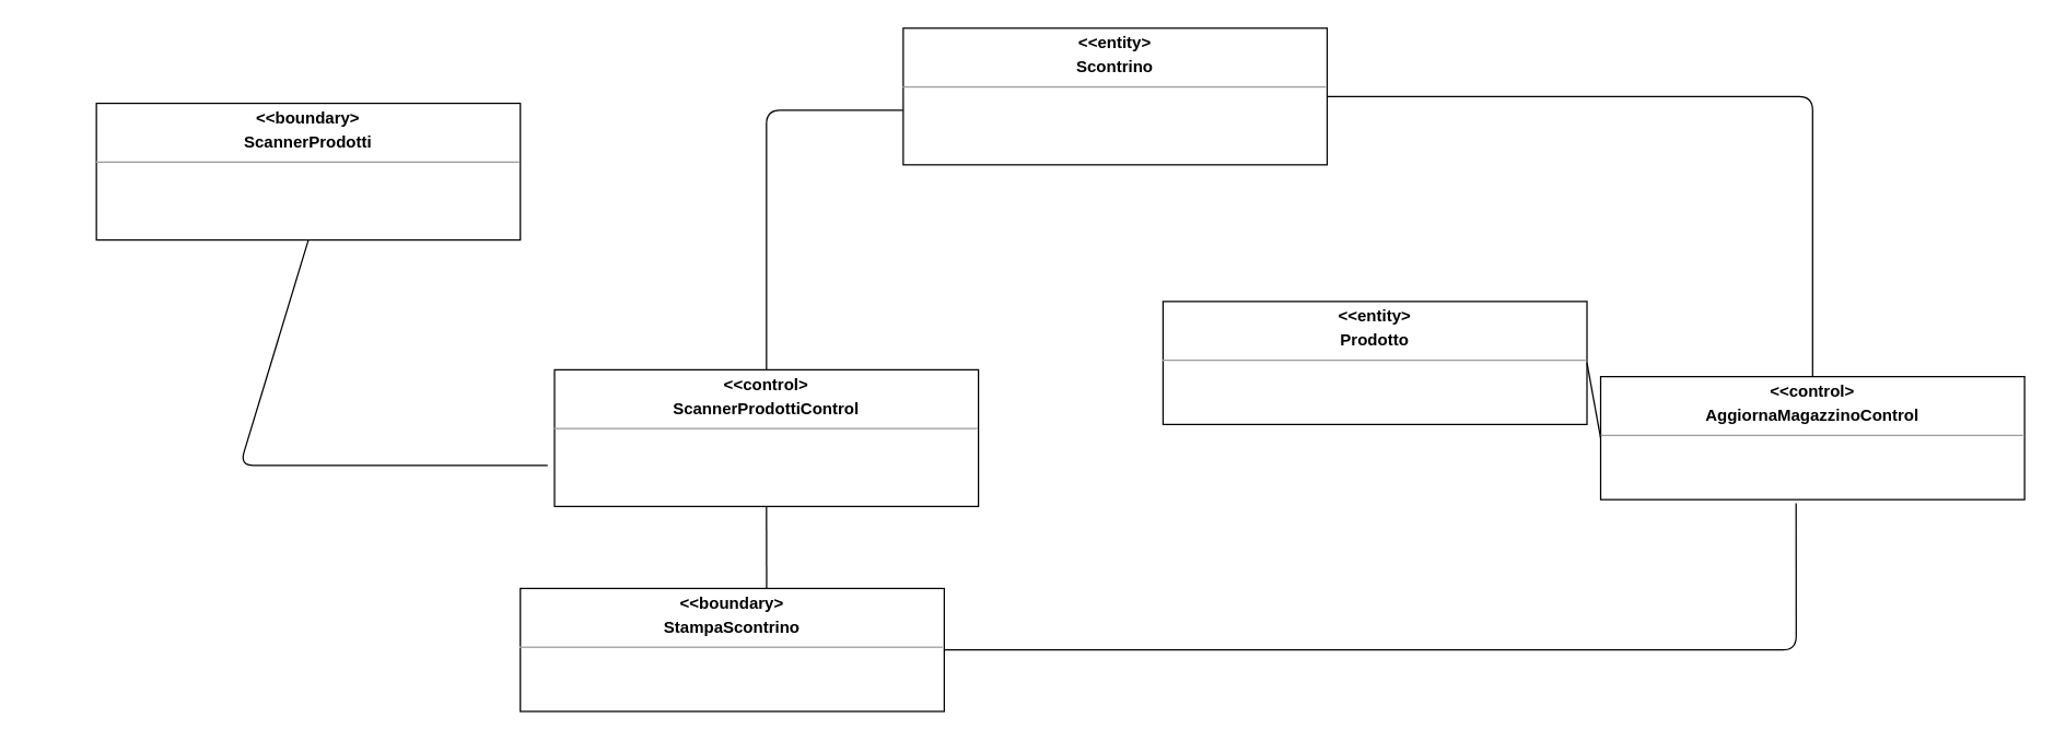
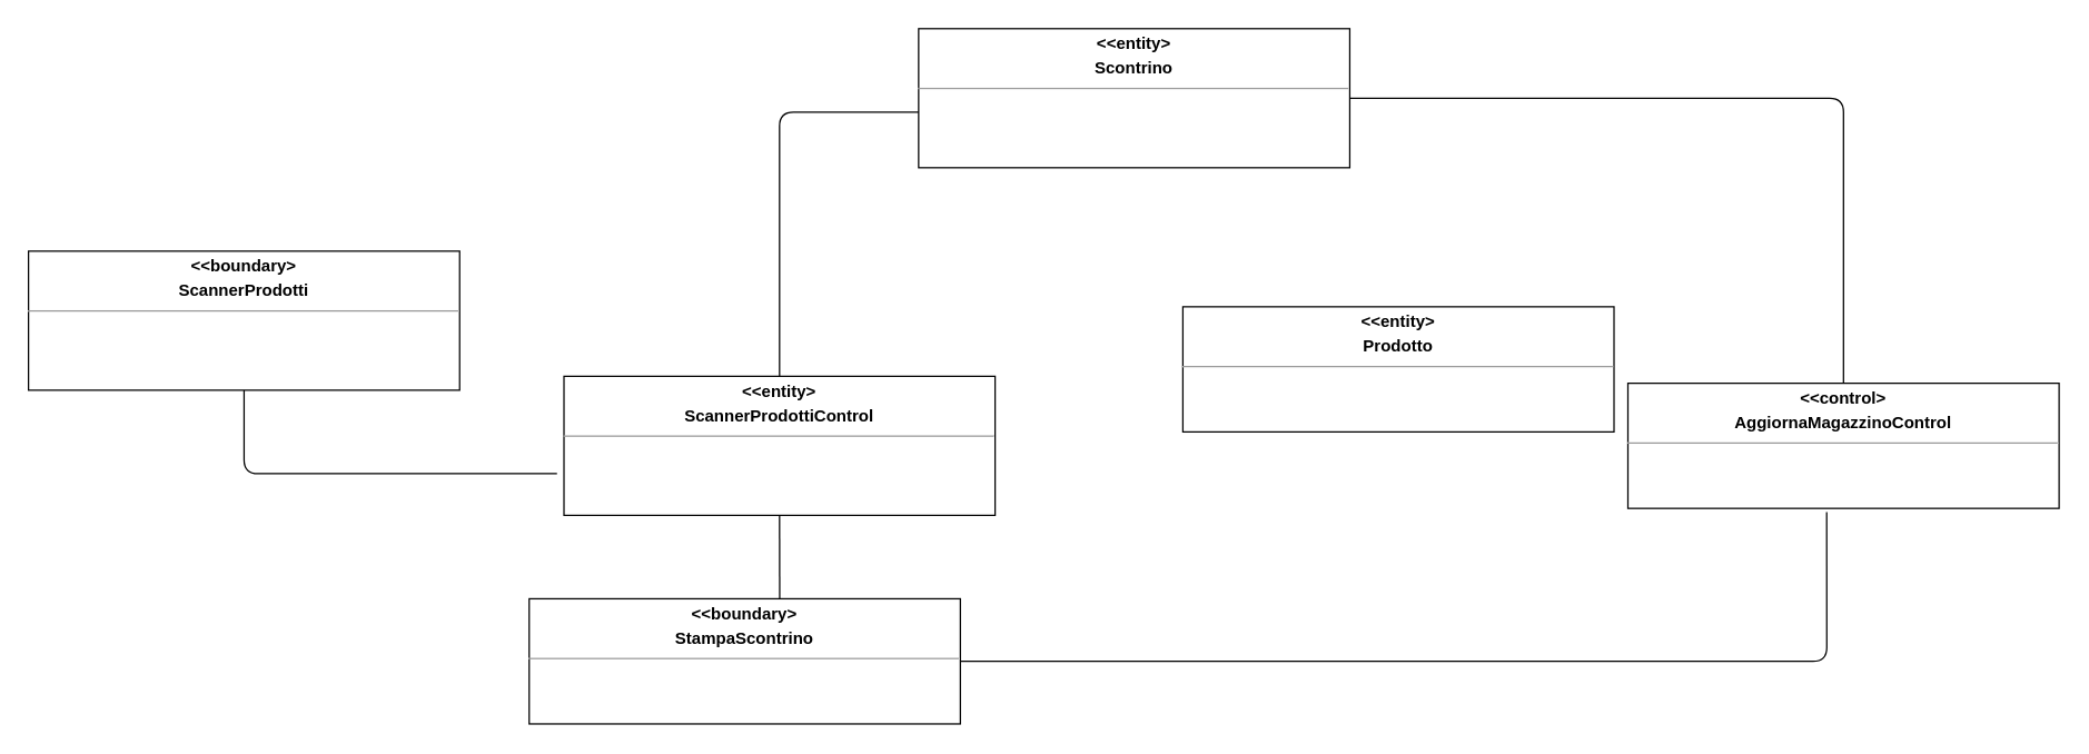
  <mxCell id="0" />
  <mxCell id="1" parent="0" />
  <mxCell id="2" value="&lt;p style=&quot;margin: 0px ; margin-top: 4px ; text-align: center&quot;&gt;&lt;b&gt;&amp;lt;&amp;lt;entity&amp;gt;&lt;/b&gt;&lt;/p&gt;&lt;p style=&quot;margin: 0px ; margin-top: 4px ; text-align: center&quot;&gt;&lt;b&gt;Scontrino&lt;/b&gt;&lt;/p&gt;&lt;hr size=&quot;1&quot;&gt;&lt;p style=&quot;margin: 0px ; margin-left: 4px&quot;&gt;&lt;br&gt;&lt;/p&gt;" style="verticalAlign=top;align=left;overflow=fill;fontSize=12;fontFamily=Helvetica;html=1;rounded=0;shadow=0;comic=0;labelBackgroundColor=none;strokeWidth=1" parent="1" vertex="1"><mxGeometry x="660" y="20" width="310" height="100" as="geometry" /></mxCell>
- <mxCell id="3" value="&lt;p style=&quot;margin: 0px ; margin-top: 4px ; text-align: center&quot;&gt;&lt;b&gt;&amp;lt;&amp;lt;boundary&amp;gt;&lt;/b&gt;&lt;/p&gt;&lt;p style=&quot;margin: 0px ; margin-top: 4px ; text-align: center&quot;&gt;&lt;b&gt;ScannerProdotti&lt;/b&gt;&lt;/p&gt;&lt;hr size=&quot;1&quot;&gt;&lt;p style=&quot;margin: 0px ; margin-left: 4px&quot;&gt;&lt;br&gt;&lt;/p&gt;" style="verticalAlign=top;align=left;overflow=fill;fontSize=12;fontFamily=Helvetica;html=1;rounded=0;shadow=0;comic=0;labelBackgroundColor=none;strokeWidth=1" parent="1" vertex="1"><mxGeometry x="70" y="75" width="310" height="100" as="geometry" /></mxCell>
- <mxCell id="4" value="&lt;p style=&quot;margin: 0px ; margin-top: 4px ; text-align: center&quot;&gt;&lt;b&gt;&amp;lt;&amp;lt;control&amp;gt;&lt;/b&gt;&lt;/p&gt;&lt;p style=&quot;margin: 0px ; margin-top: 4px ; text-align: center&quot;&gt;&lt;b&gt;ScannerProdottiControl&lt;/b&gt;&lt;/p&gt;&lt;hr size=&quot;1&quot;&gt;&lt;p style=&quot;margin: 0px ; margin-left: 4px&quot;&gt;&lt;br&gt;&lt;/p&gt;" style="verticalAlign=top;align=left;overflow=fill;fontSize=12;fontFamily=Helvetica;html=1;rounded=0;shadow=0;comic=0;labelBackgroundColor=none;strokeWidth=1" parent="1" vertex="1"><mxGeometry x="405" y="270" width="310" height="100" as="geometry" /></mxCell>
+ <mxCell id="3" value="&lt;p style=&quot;margin: 0px ; margin-top: 4px ; text-align: center&quot;&gt;&lt;b&gt;&amp;lt;&amp;lt;boundary&amp;gt;&lt;/b&gt;&lt;/p&gt;&lt;p style=&quot;margin: 0px ; margin-top: 4px ; text-align: center&quot;&gt;&lt;b&gt;ScannerProdotti&lt;/b&gt;&lt;/p&gt;&lt;hr size=&quot;1&quot;&gt;&lt;p style=&quot;margin: 0px ; margin-left: 4px&quot;&gt;&lt;br&gt;&lt;/p&gt;" style="verticalAlign=top;align=left;overflow=fill;fontSize=12;fontFamily=Helvetica;html=1;rounded=0;shadow=0;comic=0;labelBackgroundColor=none;strokeWidth=1" parent="1" vertex="1"><mxGeometry x="20" y="180" width="310" height="100" as="geometry" /></mxCell>
+ <mxCell id="4" value="&lt;p style=&quot;margin: 0px ; margin-top: 4px ; text-align: center&quot;&gt;&lt;b&gt;&amp;lt;&amp;lt;entity&amp;gt;&lt;/b&gt;&lt;/p&gt;&lt;p style=&quot;margin: 0px ; margin-top: 4px ; text-align: center&quot;&gt;&lt;b&gt;ScannerProdottiControl&lt;/b&gt;&lt;/p&gt;&lt;hr size=&quot;1&quot;&gt;&lt;p style=&quot;margin: 0px ; margin-left: 4px&quot;&gt;&lt;br&gt;&lt;/p&gt;" style="verticalAlign=top;align=left;overflow=fill;fontSize=12;fontFamily=Helvetica;html=1;rounded=0;shadow=0;comic=0;labelBackgroundColor=none;strokeWidth=1" parent="1" vertex="1"><mxGeometry x="405" y="270" width="310" height="100" as="geometry" /></mxCell>
  <mxCell id="5" value="&lt;p style=&quot;margin: 0px ; margin-top: 4px ; text-align: center&quot;&gt;&lt;b&gt;&amp;lt;&amp;lt;boundary&amp;gt;&lt;/b&gt;&lt;/p&gt;&lt;p style=&quot;margin: 0px ; margin-top: 4px ; text-align: center&quot;&gt;&lt;b&gt;StampaScontrino&lt;/b&gt;&lt;/p&gt;&lt;hr size=&quot;1&quot;&gt;&lt;p style=&quot;margin: 0px ; margin-left: 4px&quot;&gt;&lt;br&gt;&lt;/p&gt;" style="verticalAlign=top;align=left;overflow=fill;fontSize=12;fontFamily=Helvetica;html=1;rounded=0;shadow=0;comic=0;labelBackgroundColor=none;strokeWidth=1" parent="1" vertex="1"><mxGeometry x="380" y="430" width="310" height="90" as="geometry" /></mxCell>
  <mxCell id="6" value="&lt;p style=&quot;margin: 0px ; margin-top: 4px ; text-align: center&quot;&gt;&lt;b&gt;&amp;lt;&amp;lt;control&amp;gt;&lt;/b&gt;&lt;/p&gt;&lt;p style=&quot;margin: 0px ; margin-top: 4px ; text-align: center&quot;&gt;&lt;b&gt;AggiornaMagazzinoControl&lt;/b&gt;&lt;/p&gt;&lt;hr size=&quot;1&quot;&gt;&lt;p style=&quot;margin: 0px ; margin-left: 4px&quot;&gt;&lt;br&gt;&lt;/p&gt;" style="verticalAlign=top;align=left;overflow=fill;fontSize=12;fontFamily=Helvetica;html=1;rounded=0;shadow=0;comic=0;labelBackgroundColor=none;strokeWidth=1" parent="1" vertex="1"><mxGeometry x="1170" y="275" width="310" height="90" as="geometry" /></mxCell>
  <mxCell id="7" value="" style="endArrow=none;html=1;strokeColor=#000000;entryX=0.5;entryY=1;entryDx=0;entryDy=0;" parent="1" target="3" edge="1"><mxGeometry width="50" height="50" relative="1" as="geometry"><mxPoint x="400" y="340" as="sourcePoint" /><mxPoint x="200" y="330" as="targetPoint" /><Array as="points"><mxPoint x="175" y="340" /></Array></mxGeometry></mxCell>
  <mxCell id="8" value="" style="endArrow=none;html=1;strokeColor=#000000;exitX=0.5;exitY=0;exitDx=0;exitDy=0;" parent="1" source="4" edge="1"><mxGeometry width="50" height="50" relative="1" as="geometry"><mxPoint x="430" y="180" as="sourcePoint" /><mxPoint x="660" y="80" as="targetPoint" /><Array as="points"><mxPoint x="560" y="80" /></Array></mxGeometry></mxCell>
  <mxCell id="9" value="" style="endArrow=none;html=1;strokeColor=#000000;exitX=1;exitY=0.5;exitDx=0;exitDy=0;entryX=0.5;entryY=0;entryDx=0;entryDy=0;" parent="1" source="2" target="6" edge="1"><mxGeometry width="50" height="50" relative="1" as="geometry"><mxPoint x="1050" y="130" as="sourcePoint" /><mxPoint x="1100" y="210" as="targetPoint" /><Array as="points"><mxPoint x="1325" y="70" /></Array></mxGeometry></mxCell>
  <mxCell id="10" value="" style="endArrow=none;html=1;strokeColor=#000000;exitX=0.581;exitY=0;exitDx=0;exitDy=0;exitPerimeter=0;entryX=0.5;entryY=1;entryDx=0;entryDy=0;" parent="1" source="5" target="4" edge="1"><mxGeometry width="50" height="50" relative="1" as="geometry"><mxPoint x="1070" y="420" as="sourcePoint" /><mxPoint x="1100" y="360" as="targetPoint" /></mxGeometry></mxCell>
  <mxCell id="11" value="&lt;p style=&quot;margin: 0px ; margin-top: 4px ; text-align: center&quot;&gt;&lt;b&gt;&amp;lt;&amp;lt;entity&amp;gt;&lt;/b&gt;&lt;/p&gt;&lt;p style=&quot;margin: 0px ; margin-top: 4px ; text-align: center&quot;&gt;&lt;b&gt;Prodotto&lt;/b&gt;&lt;/p&gt;&lt;hr size=&quot;1&quot;&gt;&lt;p style=&quot;margin: 0px ; margin-left: 4px&quot;&gt;&lt;br&gt;&lt;/p&gt;" style="verticalAlign=top;align=left;overflow=fill;fontSize=12;fontFamily=Helvetica;html=1;rounded=0;shadow=0;comic=0;labelBackgroundColor=none;strokeWidth=1" parent="1" vertex="1"><mxGeometry x="850" y="220" width="310" height="90" as="geometry" /></mxCell>
  <mxCell id="12" value="" style="endArrow=none;html=1;strokeColor=#000000;exitX=1;exitY=0.5;exitDx=0;exitDy=0;entryX=0.461;entryY=1.029;entryDx=0;entryDy=0;entryPerimeter=0;" parent="1" source="5" target="6" edge="1"><mxGeometry width="50" height="50" relative="1" as="geometry"><mxPoint x="570.11" y="480" as="sourcePoint" /><mxPoint x="570" y="410" as="targetPoint" /><Array as="points"><mxPoint x="1088" y="475" /><mxPoint x="1313" y="475" /></Array></mxGeometry></mxCell>
- <mxCell id="13" value="" style="endArrow=none;html=1;strokeColor=#000000;exitX=1;exitY=0.5;exitDx=0;exitDy=0;entryX=0;entryY=0.5;entryDx=0;entryDy=0;" parent="1" source="11" target="6" edge="1"><mxGeometry width="50" height="50" relative="1" as="geometry"><mxPoint x="700" y="485" as="sourcePoint" /><mxPoint x="1322.91" y="312.61" as="targetPoint" /><Array as="points" /></mxGeometry></mxCell>
